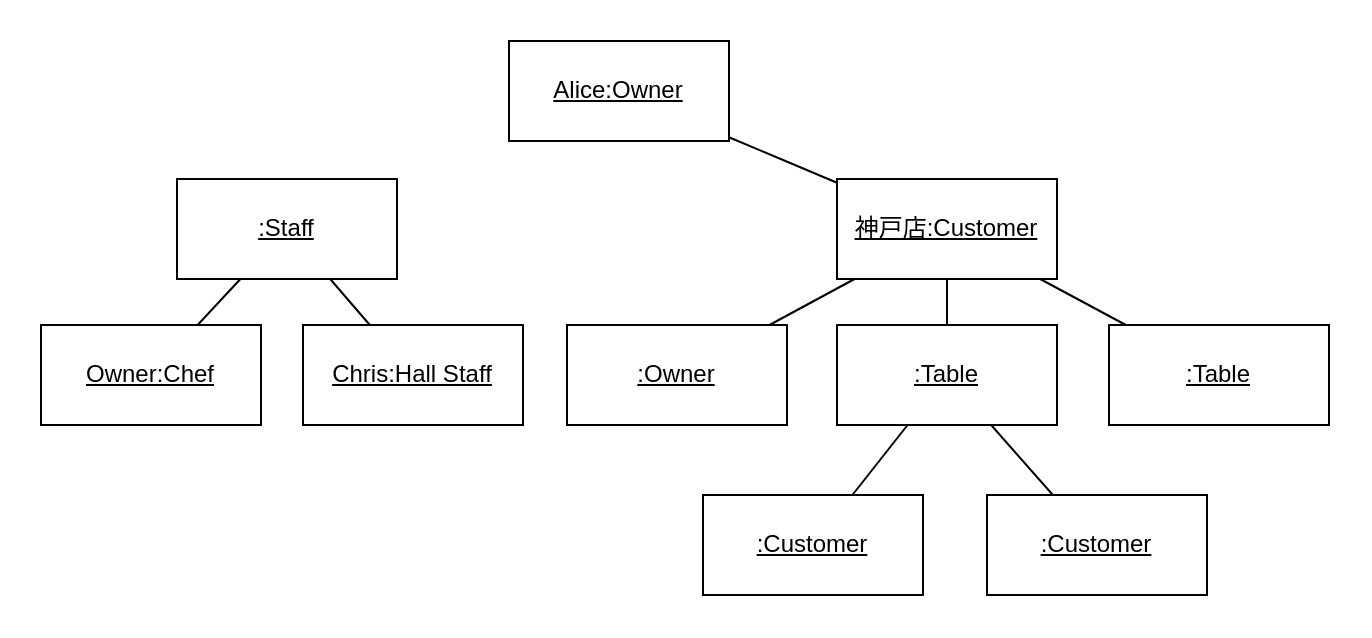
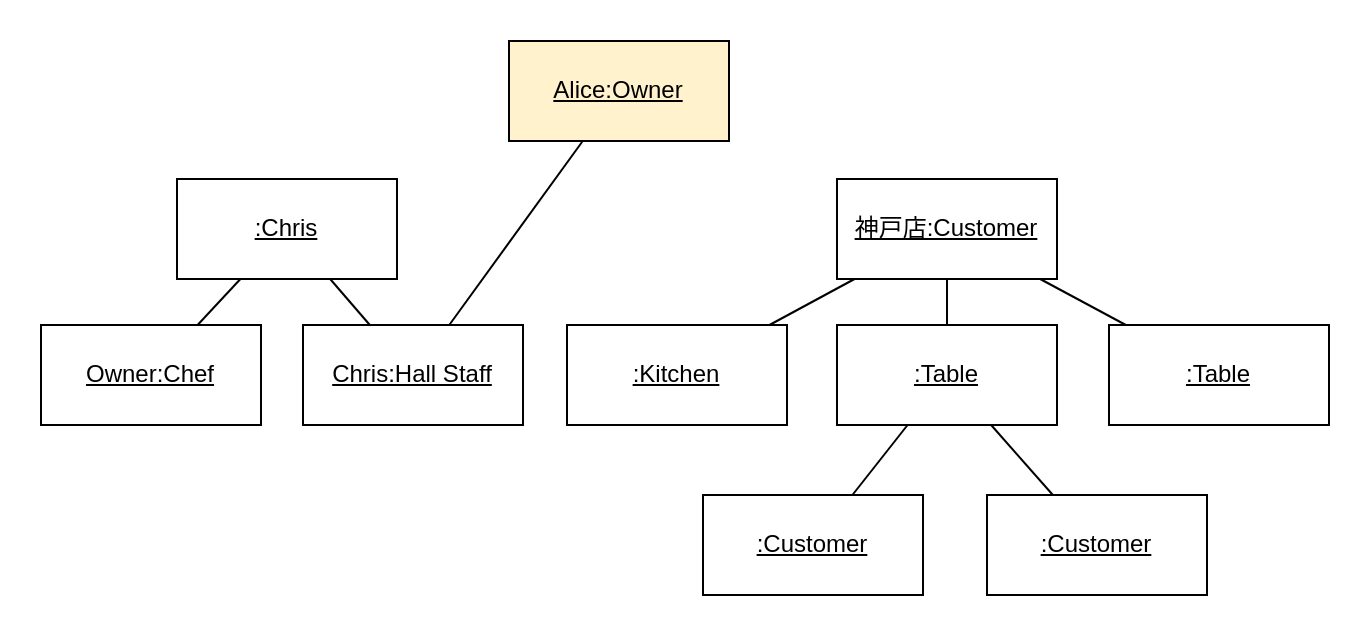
  <mxCell id="0" />
  <mxCell id="1" parent="0" />
- <mxCell id="2" value="&lt;u&gt;Alice:Owner&lt;/u&gt;" style="html=1;whiteSpace=wrap;" vertex="1" parent="1"><mxGeometry x="254" y="20" width="110" height="50" as="geometry" /></mxCell>
- <mxCell id="3" value="&lt;u&gt;:Staff&lt;/u&gt;" style="html=1;whiteSpace=wrap;" vertex="1" parent="1"><mxGeometry x="88" y="89" width="110" height="50" as="geometry" /></mxCell>
+ <mxCell id="2" value="&lt;u&gt;Alice:Owner&lt;/u&gt;" style="html=1;whiteSpace=wrap;fillColor=#fff2cc;" vertex="1" parent="1"><mxGeometry x="254" y="20" width="110" height="50" as="geometry" /></mxCell>
+ <mxCell id="3" value="&lt;u&gt;:Chris&lt;/u&gt;" style="html=1;whiteSpace=wrap;" vertex="1" parent="1"><mxGeometry x="88" y="89" width="110" height="50" as="geometry" /></mxCell>
  <mxCell id="4" value="&lt;u&gt;Owner:Chef&lt;/u&gt;" style="html=1;whiteSpace=wrap;" vertex="1" parent="1"><mxGeometry x="20" y="162" width="110" height="50" as="geometry" /></mxCell>
  <mxCell id="5" value="&lt;u&gt;Chris:Hall Staff&lt;/u&gt;" style="html=1;whiteSpace=wrap;" vertex="1" parent="1"><mxGeometry x="151" y="162" width="110" height="50" as="geometry" /></mxCell>
  <mxCell id="6" value="&lt;u&gt;神戸店:Customer&lt;/u&gt;" style="html=1;whiteSpace=wrap;" vertex="1" parent="1"><mxGeometry x="418" y="89" width="110" height="50" as="geometry" /></mxCell>
  <mxCell id="7" value="&lt;u&gt;:Table&lt;/u&gt;" style="html=1;whiteSpace=wrap;" vertex="1" parent="1"><mxGeometry x="554" y="162" width="110" height="50" as="geometry" /></mxCell>
- <mxCell id="8" value="&lt;u&gt;:Owner&lt;/u&gt;" style="html=1;whiteSpace=wrap;" vertex="1" parent="1"><mxGeometry x="283" y="162" width="110" height="50" as="geometry" /></mxCell>
+ <mxCell id="8" value="&lt;u&gt;:Kitchen&lt;/u&gt;" style="html=1;whiteSpace=wrap;" vertex="1" parent="1"><mxGeometry x="283" y="162" width="110" height="50" as="geometry" /></mxCell>
  <mxCell id="9" value="&lt;u&gt;:Customer&lt;/u&gt;" style="html=1;whiteSpace=wrap;" vertex="1" parent="1"><mxGeometry x="493" y="247" width="110" height="50" as="geometry" /></mxCell>
  <mxCell id="10" value="&lt;u&gt;:Table&lt;/u&gt;" style="html=1;whiteSpace=wrap;" vertex="1" parent="1"><mxGeometry x="418" y="162" width="110" height="50" as="geometry" /></mxCell>
  <mxCell id="11" value="&lt;u&gt;:Customer&lt;/u&gt;" style="html=1;whiteSpace=wrap;" vertex="1" parent="1"><mxGeometry x="351" y="247" width="110" height="50" as="geometry" /></mxCell>
- <mxCell id="12" value="" style="endArrow=none;html=1;rounded=0;fontSize=12;startSize=8;endSize=8;" edge="1" parent="1" source="2" target="6"><mxGeometry relative="1" as="geometry"><mxPoint x="190" y="-101" as="sourcePoint" /><mxPoint x="339" y="-101" as="targetPoint" /></mxGeometry></mxCell>
+ <mxCell id="12" value="" style="endArrow=none;html=1;rounded=0;fontSize=12;startSize=8;endSize=8;" edge="1" parent="1" source="2" target="5"><mxGeometry relative="1" as="geometry"><mxPoint x="190" y="-101" as="sourcePoint" /><mxPoint x="339" y="-101" as="targetPoint" /></mxGeometry></mxCell>
  <mxCell id="13" value="" style="endArrow=none;html=1;rounded=0;fontSize=12;startSize=8;endSize=8;" edge="1" parent="1" source="4" target="3"><mxGeometry relative="1" as="geometry"><mxPoint x="200" y="-91" as="sourcePoint" /><mxPoint x="349" y="-91" as="targetPoint" /></mxGeometry></mxCell>
  <mxCell id="14" value="" style="endArrow=none;html=1;rounded=0;fontSize=12;startSize=8;endSize=8;" edge="1" parent="1" source="3" target="5"><mxGeometry relative="1" as="geometry"><mxPoint x="210" y="-81" as="sourcePoint" /><mxPoint x="359" y="-81" as="targetPoint" /></mxGeometry></mxCell>
  <mxCell id="15" value="" style="endArrow=none;html=1;rounded=0;fontSize=12;startSize=8;endSize=8;" edge="1" parent="1" source="8" target="6"><mxGeometry relative="1" as="geometry"><mxPoint x="220" y="-71" as="sourcePoint" /><mxPoint x="369" y="-71" as="targetPoint" /></mxGeometry></mxCell>
  <mxCell id="16" value="" style="endArrow=none;html=1;rounded=0;fontSize=12;startSize=8;endSize=8;" edge="1" parent="1" source="6" target="7"><mxGeometry relative="1" as="geometry"><mxPoint x="230" y="-61" as="sourcePoint" /><mxPoint x="379" y="-61" as="targetPoint" /></mxGeometry></mxCell>
  <mxCell id="17" value="" style="endArrow=none;html=1;rounded=0;fontSize=12;startSize=8;endSize=8;" edge="1" parent="1" source="11" target="10"><mxGeometry relative="1" as="geometry"><mxPoint x="240" y="-51" as="sourcePoint" /><mxPoint x="389" y="-51" as="targetPoint" /></mxGeometry></mxCell>
  <mxCell id="18" value="" style="endArrow=none;html=1;rounded=0;fontSize=12;startSize=8;endSize=8;" edge="1" parent="1" source="6" target="10"><mxGeometry relative="1" as="geometry"><mxPoint x="240" y="-51" as="sourcePoint" /><mxPoint x="389" y="-51" as="targetPoint" /></mxGeometry></mxCell>
  <mxCell id="19" value="" style="endArrow=none;html=1;rounded=0;fontSize=12;startSize=8;endSize=8;" edge="1" parent="1" source="9" target="10"><mxGeometry relative="1" as="geometry"><mxPoint x="250" y="-41" as="sourcePoint" /><mxPoint x="399" y="-41" as="targetPoint" /></mxGeometry></mxCell>
